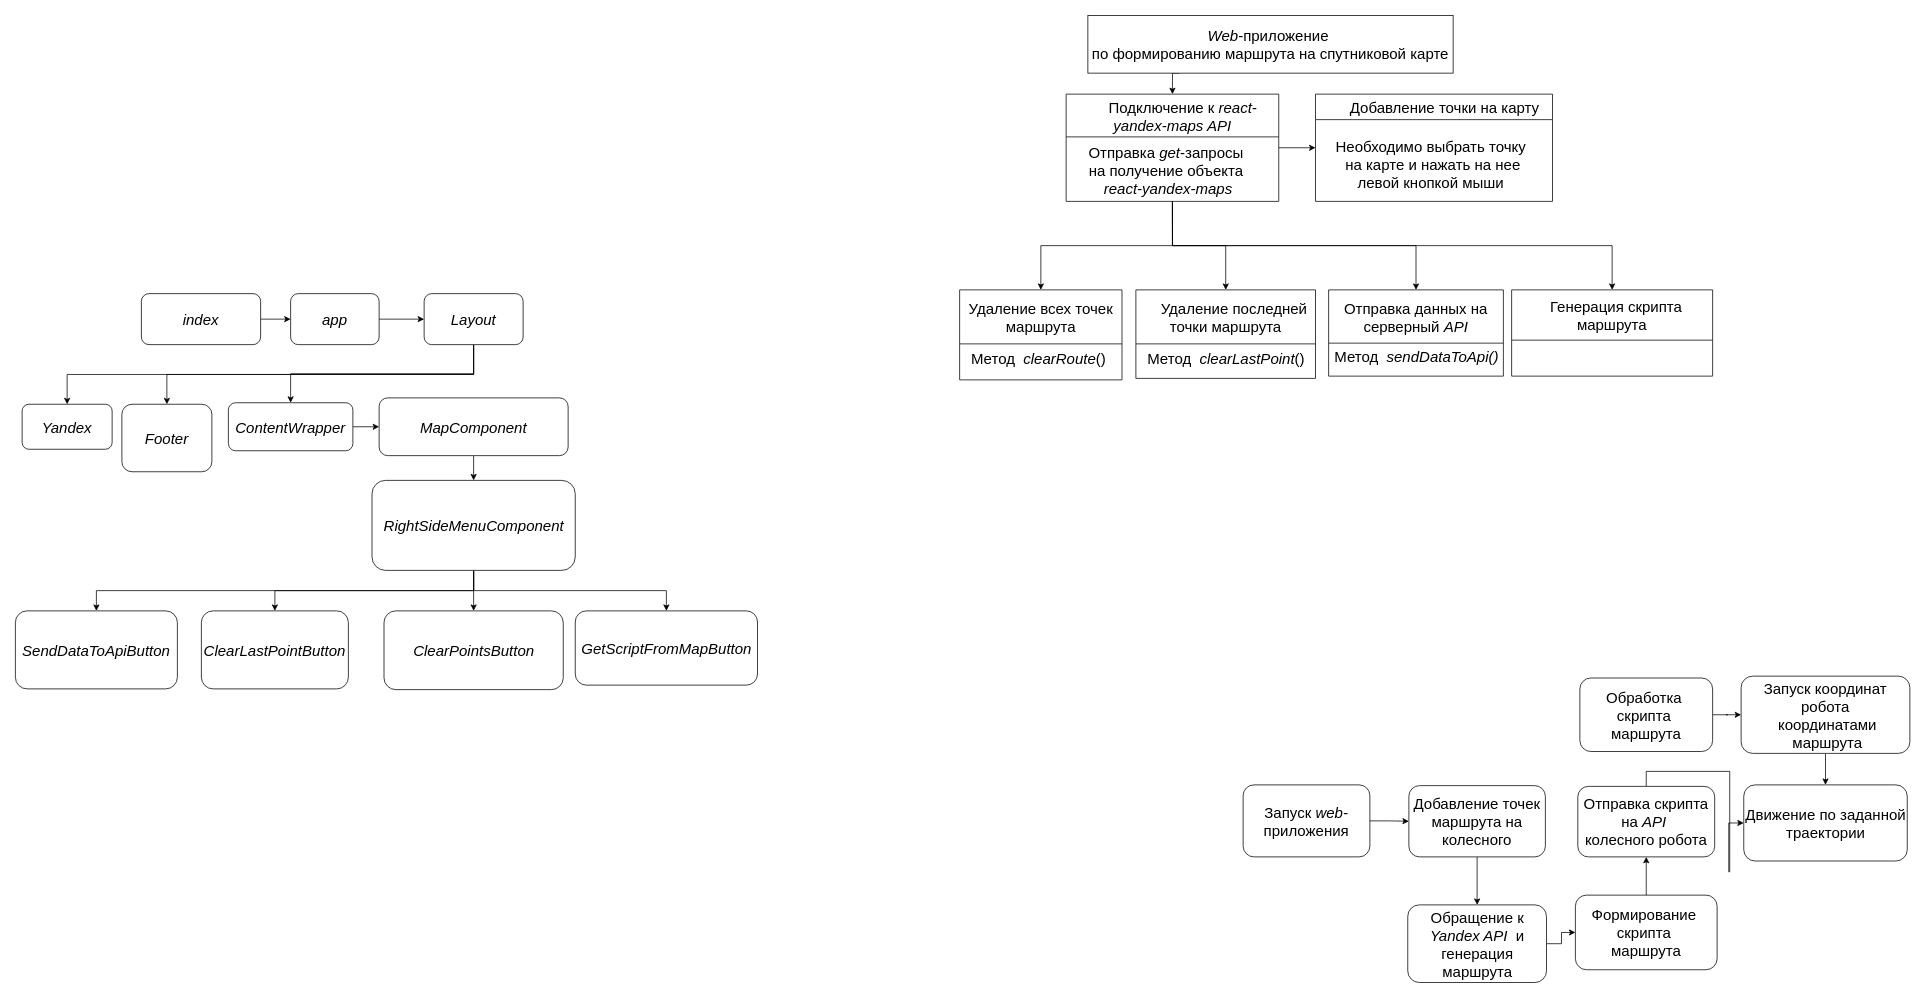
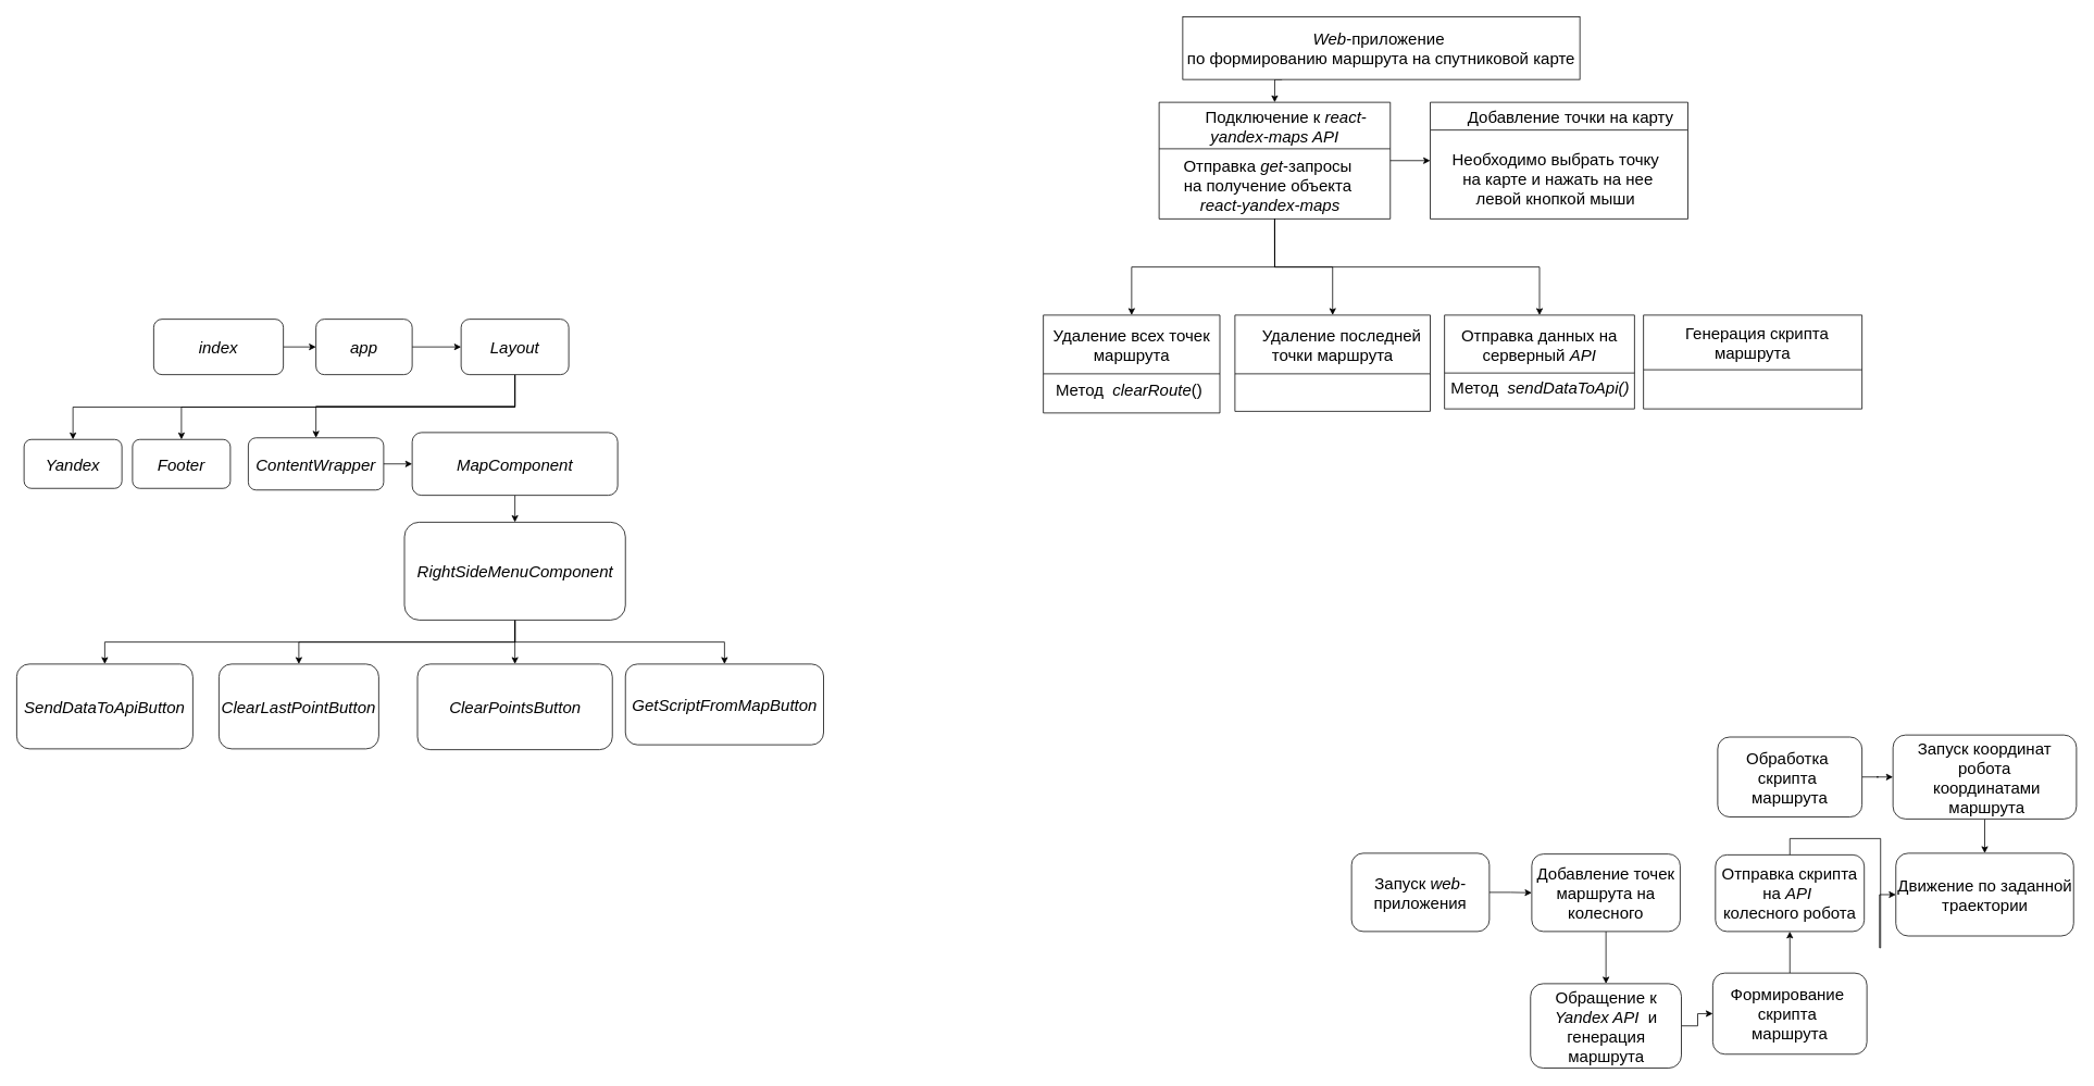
  <mxCell id="0" />
  <mxCell id="1" parent="0" />
  <mxCell id="2" style="edgeStyle=orthogonalEdgeStyle;rounded=0;orthogonalLoop=1;jettySize=auto;html=1;exitX=1;exitY=0.5;exitDx=0;exitDy=0;entryX=0;entryY=0.5;entryDx=0;entryDy=0;" edge="1" parent="1" source="3" target="5"><mxGeometry relative="1" as="geometry" /></mxCell>
  <mxCell id="3" value="index" style="rounded=1;whiteSpace=wrap;html=1;fontStyle=2;fontSize=20;" parent="1" vertex="1"><mxGeometry x="188" y="391" width="159" height="68" as="geometry" /></mxCell>
  <mxCell id="4" style="edgeStyle=orthogonalEdgeStyle;rounded=0;orthogonalLoop=1;jettySize=auto;html=1;exitX=1;exitY=0.5;exitDx=0;exitDy=0;" edge="1" parent="1" source="5" target="9"><mxGeometry relative="1" as="geometry" /></mxCell>
  <mxCell id="5" value="app" style="rounded=1;whiteSpace=wrap;html=1;fontStyle=2;fontSize=20;" parent="1" vertex="1"><mxGeometry x="387" y="391" width="118" height="68" as="geometry" /></mxCell>
  <mxCell id="6" style="edgeStyle=orthogonalEdgeStyle;rounded=0;orthogonalLoop=1;jettySize=auto;html=1;exitX=0.5;exitY=1;exitDx=0;exitDy=0;entryX=0.5;entryY=0;entryDx=0;entryDy=0;" edge="1" parent="1" source="9" target="10"><mxGeometry relative="1" as="geometry"><mxPoint x="631.353" y="492.941" as="targetPoint" /></mxGeometry></mxCell>
  <mxCell id="7" style="edgeStyle=orthogonalEdgeStyle;rounded=0;orthogonalLoop=1;jettySize=auto;html=1;exitX=0.5;exitY=1;exitDx=0;exitDy=0;entryX=0.5;entryY=0;entryDx=0;entryDy=0;" edge="1" parent="1" source="9" target="12"><mxGeometry relative="1" as="geometry" /></mxCell>
  <mxCell id="8" style="edgeStyle=orthogonalEdgeStyle;rounded=0;orthogonalLoop=1;jettySize=auto;html=1;exitX=0.5;exitY=1;exitDx=0;exitDy=0;" edge="1" parent="1" source="9" target="11"><mxGeometry relative="1" as="geometry" /></mxCell>
  <mxCell id="9" value="Layout" style="rounded=1;whiteSpace=wrap;html=1;fontStyle=2;fontSize=20;" parent="1" vertex="1"><mxGeometry x="565" y="391" width="132" height="68" as="geometry" /></mxCell>
  <mxCell id="10" value="Yandex" style="rounded=1;whiteSpace=wrap;html=1;fontStyle=2;fontSize=20;" parent="1" vertex="1"><mxGeometry x="29" y="538.5" width="120" height="60" as="geometry" /></mxCell>
  <mxCell id="11" value="ContentWrapper" style="rounded=1;whiteSpace=wrap;html=1;fontStyle=2;fontSize=20;" parent="1" vertex="1"><mxGeometry x="304" y="536.5" width="166" height="64" as="geometry" /></mxCell>
- <mxCell id="12" value="Footer" style="rounded=1;whiteSpace=wrap;html=1;fontStyle=2;fontSize=20;" parent="1" vertex="1"><mxGeometry x="162" y="538.5" width="120" height="90" as="geometry" /></mxCell>
+ <mxCell id="12" value="Footer" style="rounded=1;whiteSpace=wrap;html=1;fontStyle=2;fontSize=20;" parent="1" vertex="1"><mxGeometry x="162" y="538.5" width="120" height="60" as="geometry" /></mxCell>
  <mxCell id="13" style="edgeStyle=orthogonalEdgeStyle;rounded=0;orthogonalLoop=1;jettySize=auto;html=1;exitX=0.5;exitY=1;exitDx=0;exitDy=0;entryX=0.5;entryY=0;entryDx=0;entryDy=0;" edge="1" parent="1" source="14" target="19"><mxGeometry relative="1" as="geometry" /></mxCell>
  <mxCell id="14" value="MapComponent" style="rounded=1;whiteSpace=wrap;html=1;fontStyle=2;fontSize=20;" parent="1" vertex="1"><mxGeometry x="505" y="530" width="252" height="77" as="geometry" /></mxCell>
  <mxCell id="15" style="edgeStyle=orthogonalEdgeStyle;rounded=0;orthogonalLoop=1;jettySize=auto;html=1;exitX=0.5;exitY=1;exitDx=0;exitDy=0;" edge="1" parent="1" source="19" target="23"><mxGeometry relative="1" as="geometry" /></mxCell>
  <mxCell id="16" style="edgeStyle=orthogonalEdgeStyle;rounded=0;orthogonalLoop=1;jettySize=auto;html=1;exitX=0.5;exitY=1;exitDx=0;exitDy=0;" edge="1" parent="1" source="19" target="20"><mxGeometry relative="1" as="geometry" /></mxCell>
  <mxCell id="17" style="edgeStyle=orthogonalEdgeStyle;rounded=0;orthogonalLoop=1;jettySize=auto;html=1;exitX=0.5;exitY=1;exitDx=0;exitDy=0;" edge="1" parent="1" source="19" target="21"><mxGeometry relative="1" as="geometry" /></mxCell>
  <mxCell id="18" style="edgeStyle=orthogonalEdgeStyle;rounded=0;orthogonalLoop=1;jettySize=auto;html=1;exitX=0.5;exitY=1;exitDx=0;exitDy=0;" edge="1" parent="1" source="19" target="22"><mxGeometry relative="1" as="geometry" /></mxCell>
  <mxCell id="19" value="RightSideMenuComponent" style="rounded=1;whiteSpace=wrap;html=1;fontStyle=2;fontSize=20;" parent="1" vertex="1"><mxGeometry x="495.5" y="640" width="271" height="120" as="geometry" /></mxCell>
  <mxCell id="20" value="ClearLastPointButton" style="rounded=1;whiteSpace=wrap;html=1;fontStyle=2;fontSize=20;" parent="1" vertex="1"><mxGeometry x="268" y="814" width="196" height="104" as="geometry" /></mxCell>
  <mxCell id="21" value="ClearPointsButton" style="rounded=1;whiteSpace=wrap;html=1;fontStyle=2;fontSize=20;" parent="1" vertex="1"><mxGeometry x="511.5" y="814" width="239" height="105" as="geometry" /></mxCell>
  <mxCell id="22" value="GetScriptFromMapButton" style="rounded=1;whiteSpace=wrap;html=1;fontStyle=2;fontSize=20;" parent="1" vertex="1"><mxGeometry x="766.5" y="814" width="243" height="99" as="geometry" /></mxCell>
  <mxCell id="23" value="SendDataToApiButton" style="rounded=1;whiteSpace=wrap;html=1;fontStyle=2;fontSize=20;" parent="1" vertex="1"><mxGeometry x="20" y="814" width="216" height="104" as="geometry" /></mxCell>
  <mxCell id="24" value="" style="endArrow=classic;html=1;rounded=0;exitX=1;exitY=0.5;exitDx=0;exitDy=0;entryX=0;entryY=0.5;entryDx=0;entryDy=0;fontStyle=2;fontSize=20;" parent="1" source="11" target="14" edge="1"><mxGeometry width="50" height="50" relative="1" as="geometry"><mxPoint x="683" y="651" as="sourcePoint" /><mxPoint x="733" y="601" as="targetPoint" /></mxGeometry></mxCell>
  <mxCell id="25" style="edgeStyle=orthogonalEdgeStyle;rounded=0;orthogonalLoop=1;jettySize=auto;html=1;exitX=0.25;exitY=1;exitDx=0;exitDy=0;entryX=0.5;entryY=0;entryDx=0;entryDy=0;" edge="1" parent="1" source="26" target="32"><mxGeometry relative="1" as="geometry" /></mxCell>
  <mxCell id="26" value="&lt;i style=&quot;font-size: 20px;&quot;&gt;Web&lt;/i&gt;-приложение&amp;nbsp;&lt;br style=&quot;font-size: 20px;&quot;&gt;по формированию маршрута на спутниковой карте" style="rounded=0;whiteSpace=wrap;html=1;fontSize=20;" parent="1" vertex="1"><mxGeometry x="1450" y="20" width="487" height="77" as="geometry" /></mxCell>
  <mxCell id="27" style="edgeStyle=orthogonalEdgeStyle;rounded=0;orthogonalLoop=1;jettySize=auto;html=1;exitX=0.5;exitY=1;exitDx=0;exitDy=0;fontSize=20;" parent="1" source="32" target="34" edge="1"><mxGeometry relative="1" as="geometry" /></mxCell>
  <mxCell id="28" style="edgeStyle=orthogonalEdgeStyle;rounded=0;orthogonalLoop=1;jettySize=auto;html=1;exitX=0.5;exitY=1;exitDx=0;exitDy=0;fontSize=20;" parent="1" source="32" target="36" edge="1"><mxGeometry relative="1" as="geometry" /></mxCell>
  <mxCell id="29" style="edgeStyle=orthogonalEdgeStyle;rounded=0;orthogonalLoop=1;jettySize=auto;html=1;exitX=0.5;exitY=1;exitDx=0;exitDy=0;fontSize=20;" parent="1" source="32" target="38" edge="1"><mxGeometry relative="1" as="geometry" /></mxCell>
- <mxCell id="30" style="edgeStyle=orthogonalEdgeStyle;rounded=0;orthogonalLoop=1;jettySize=auto;html=1;exitX=0.5;exitY=1;exitDx=0;exitDy=0;entryX=0.5;entryY=0;entryDx=0;entryDy=0;fontSize=20;" parent="1" source="32" target="40" edge="1"><mxGeometry relative="1" as="geometry" /></mxCell>
  <mxCell id="31" style="edgeStyle=orthogonalEdgeStyle;rounded=0;orthogonalLoop=1;jettySize=auto;html=1;exitX=1;exitY=0.5;exitDx=0;exitDy=0;entryX=0;entryY=0.5;entryDx=0;entryDy=0;" edge="1" parent="1" source="32" target="41"><mxGeometry relative="1" as="geometry" /></mxCell>
  <mxCell id="32" value="&lt;span style=&quot;font-weight: normal; font-size: 20px;&quot;&gt;&amp;nbsp; &amp;nbsp; &amp;nbsp;Подключение к &lt;i style=&quot;font-size: 20px;&quot;&gt;react-yandex-maps API&lt;/i&gt;&lt;/span&gt;" style="swimlane;whiteSpace=wrap;html=1;startSize=57;fontSize=20;" parent="1" vertex="1"><mxGeometry x="1421" y="125" width="283.5" height="143" as="geometry"><mxRectangle x="264" y="97" width="248" height="33" as="alternateBounds" /></mxGeometry></mxCell>
  <mxCell id="33" value="Отправка &lt;i style=&quot;font-size: 20px;&quot;&gt;get&lt;/i&gt;-запросы &lt;br style=&quot;font-size: 20px;&quot;&gt;на получение объекта&lt;br style=&quot;font-size: 20px;&quot;&gt;&amp;nbsp;&lt;i style=&quot;font-size: 20px;&quot;&gt;react-yandex-maps&lt;/i&gt;" style="text;html=1;align=center;verticalAlign=middle;resizable=0;points=[];autosize=1;strokeColor=none;fillColor=none;fontSize=20;" parent="32" vertex="1"><mxGeometry x="20.75" y="58.5" width="225" height="84" as="geometry" /></mxCell>
  <mxCell id="34" value="&lt;span style=&quot;font-weight: normal; font-size: 20px;&quot;&gt;Удаление всех точек маршрута&lt;/span&gt;" style="swimlane;whiteSpace=wrap;html=1;startSize=72;fontSize=20;" parent="1" vertex="1"><mxGeometry x="1279" y="386" width="216.5" height="120" as="geometry" /></mxCell>
  <mxCell id="35" value="Метод&amp;nbsp; &lt;i style=&quot;font-size: 20px;&quot;&gt;clearRoute&lt;/i&gt;()" style="text;html=1;align=center;verticalAlign=middle;resizable=0;points=[];autosize=1;strokeColor=none;fillColor=none;fontSize=20;" parent="34" vertex="1"><mxGeometry x="6" y="73" width="198" height="36" as="geometry" /></mxCell>
  <mxCell id="36" value="&lt;span style=&quot;font-weight: normal; font-size: 20px;&quot;&gt;&amp;nbsp; &amp;nbsp; Удаление последней точки маршрута&lt;/span&gt;" style="swimlane;whiteSpace=wrap;html=1;startSize=72;fontSize=20;" parent="1" vertex="1"><mxGeometry x="1514" y="386" width="239.5" height="118" as="geometry" /></mxCell>
- <mxCell id="37" value="Метод&amp;nbsp; &lt;i style=&quot;font-size: 20px;&quot;&gt;clearLastPoint&lt;/i&gt;()" style="text;html=1;align=center;verticalAlign=middle;resizable=0;points=[];autosize=1;strokeColor=none;fillColor=none;fontSize=20;" parent="36" vertex="1"><mxGeometry x="5.75" y="73" width="228" height="36" as="geometry" /></mxCell>
  <mxCell id="38" value="&lt;span style=&quot;font-weight: 400; font-size: 20px;&quot;&gt;Отправка данных на серверный &lt;i style=&quot;font-size: 20px;&quot;&gt;API&lt;/i&gt;&lt;/span&gt;" style="swimlane;whiteSpace=wrap;html=1;startSize=71;fontSize=20;" parent="1" vertex="1"><mxGeometry x="1771" y="386" width="233" height="115" as="geometry" /></mxCell>
  <mxCell id="39" value="Метод&amp;nbsp; &lt;i style=&quot;font-size: 20px;&quot;&gt;sendDataToApi()&lt;/i&gt;" style="text;html=1;align=center;verticalAlign=middle;resizable=0;points=[];autosize=1;strokeColor=none;fillColor=none;fontSize=20;" parent="38" vertex="1"><mxGeometry x="-2" y="70" width="237" height="36" as="geometry" /></mxCell>
  <mxCell id="40" value="&lt;span style=&quot;font-weight: 400; font-size: 20px;&quot;&gt;&amp;nbsp; Генерация скрипта маршрута&lt;/span&gt;" style="swimlane;whiteSpace=wrap;html=1;startSize=67;fontSize=20;" parent="1" vertex="1"><mxGeometry x="2015" y="386" width="268" height="115" as="geometry" /></mxCell>
  <mxCell id="41" value="&lt;span style=&quot;font-weight: normal; font-size: 20px;&quot;&gt;&amp;nbsp; &amp;nbsp; &amp;nbsp;Добавление точки на карту&lt;/span&gt;" style="swimlane;whiteSpace=wrap;html=1;startSize=34;fontSize=20;" parent="1" vertex="1"><mxGeometry x="1753.5" y="125" width="316" height="143" as="geometry"><mxRectangle x="529" y="113" width="203" height="34" as="alternateBounds" /></mxGeometry></mxCell>
  <mxCell id="42" value="Необходимо выбрать точку&lt;br style=&quot;font-size: 20px;&quot;&gt;&amp;nbsp;на карте и нажать на нее &lt;br style=&quot;font-size: 20px;&quot;&gt;левой кнопкой мыши" style="text;html=1;align=center;verticalAlign=middle;resizable=0;points=[];autosize=1;strokeColor=none;fillColor=none;fontSize=20;" parent="41" vertex="1"><mxGeometry x="17" y="50.5" width="272" height="84" as="geometry" /></mxCell>
  <mxCell id="43" style="edgeStyle=orthogonalEdgeStyle;rounded=0;orthogonalLoop=1;jettySize=auto;html=1;exitX=0.5;exitY=0;exitDx=0;exitDy=0;entryX=0.5;entryY=1;entryDx=0;entryDy=0;" edge="1" parent="1" source="44" target="46"><mxGeometry relative="1" as="geometry" /></mxCell>
  <mxCell id="44" value="Формирование&amp;nbsp;&lt;br style=&quot;font-size: 20px;&quot;&gt;скрипта&amp;nbsp;&lt;br style=&quot;font-size: 20px;&quot;&gt;маршрута" style="rounded=1;whiteSpace=wrap;html=1;fontSize=20;" parent="1" vertex="1"><mxGeometry x="2100" y="1193" width="189" height="99.5" as="geometry" /></mxCell>
  <mxCell id="45" style="edgeStyle=orthogonalEdgeStyle;rounded=0;orthogonalLoop=1;jettySize=auto;html=1;exitX=0.5;exitY=0;exitDx=0;exitDy=0;" edge="1" parent="1" source="46" target="51"><mxGeometry relative="1" as="geometry" /></mxCell>
  <mxCell id="46" value="Отправка скрипта &lt;br style=&quot;font-size: 20px;&quot;&gt;на &lt;i style=&quot;font-size: 20px;&quot;&gt;API&amp;nbsp;&lt;/i&gt;&lt;br style=&quot;font-size: 20px;&quot;&gt;колесного робота" style="rounded=1;whiteSpace=wrap;html=1;fontSize=20;" parent="1" vertex="1"><mxGeometry x="2103.25" y="1048" width="182.5" height="94" as="geometry" /></mxCell>
  <mxCell id="47" style="edgeStyle=orthogonalEdgeStyle;rounded=0;orthogonalLoop=1;jettySize=auto;html=1;exitX=1;exitY=0.5;exitDx=0;exitDy=0;" edge="1" parent="1" source="48" target="50"><mxGeometry relative="1" as="geometry" /></mxCell>
  <mxCell id="48" value="Обработка&amp;nbsp;&lt;br style=&quot;font-size: 20px;&quot;&gt;скрипта&amp;nbsp;&lt;br style=&quot;font-size: 20px;&quot;&gt;маршрута" style="rounded=1;whiteSpace=wrap;html=1;fontSize=20;" parent="1" vertex="1"><mxGeometry x="2106" y="903.5" width="177" height="98" as="geometry" /></mxCell>
  <mxCell id="49" style="edgeStyle=orthogonalEdgeStyle;rounded=0;orthogonalLoop=1;jettySize=auto;html=1;exitX=0.5;exitY=1;exitDx=0;exitDy=0;entryX=0.5;entryY=0;entryDx=0;entryDy=0;" edge="1" parent="1" source="50" target="51"><mxGeometry relative="1" as="geometry" /></mxCell>
  <mxCell id="50" value="Запуск координат&lt;br&gt;&amp;nbsp;робота&amp;nbsp;&lt;br style=&quot;font-size: 20px;&quot;&gt;&amp;nbsp;координатами&lt;br&gt;&amp;nbsp;маршрута" style="rounded=1;whiteSpace=wrap;html=1;fontSize=20;" parent="1" vertex="1"><mxGeometry x="2321" y="901" width="225" height="103" as="geometry" /></mxCell>
  <mxCell id="51" value="Движение по заданной траектории" style="rounded=1;whiteSpace=wrap;html=1;fontSize=20;" parent="1" vertex="1"><mxGeometry x="2324.5" y="1046" width="218" height="101.5" as="geometry" /></mxCell>
  <mxCell id="52" style="edgeStyle=orthogonalEdgeStyle;rounded=0;orthogonalLoop=1;jettySize=auto;html=1;exitX=1;exitY=0.5;exitDx=0;exitDy=0;entryX=0;entryY=0.5;entryDx=0;entryDy=0;" edge="1" parent="1" source="53" target="55"><mxGeometry relative="1" as="geometry" /></mxCell>
  <mxCell id="53" value="Запуск &lt;i style=&quot;font-size: 20px;&quot;&gt;web-&lt;/i&gt;приложения" style="rounded=1;whiteSpace=wrap;html=1;fontSize=20;" parent="1" vertex="1"><mxGeometry x="1657" y="1046" width="169" height="96" as="geometry" /></mxCell>
  <mxCell id="54" style="edgeStyle=orthogonalEdgeStyle;rounded=0;orthogonalLoop=1;jettySize=auto;html=1;exitX=0.5;exitY=1;exitDx=0;exitDy=0;entryX=0.5;entryY=0;entryDx=0;entryDy=0;" edge="1" parent="1" source="55" target="57"><mxGeometry relative="1" as="geometry" /></mxCell>
  <mxCell id="55" value="Добавление точек маршрута на колесного" style="rounded=1;whiteSpace=wrap;html=1;fontSize=20;" parent="1" vertex="1"><mxGeometry x="1878" y="1047" width="182" height="95" as="geometry" /></mxCell>
  <mxCell id="56" style="edgeStyle=orthogonalEdgeStyle;rounded=0;orthogonalLoop=1;jettySize=auto;html=1;exitX=1;exitY=0.5;exitDx=0;exitDy=0;entryX=0;entryY=0.5;entryDx=0;entryDy=0;" edge="1" parent="1" source="57" target="44"><mxGeometry relative="1" as="geometry" /></mxCell>
  <mxCell id="57" value="Обращение к &lt;i style=&quot;font-size: 20px;&quot;&gt;Yandex API&amp;nbsp;&lt;/i&gt;&amp;nbsp;и генерация маршрута" style="rounded=1;whiteSpace=wrap;html=1;fontSize=20;" parent="1" vertex="1"><mxGeometry x="1876.5" y="1206" width="185" height="103.5" as="geometry" /></mxCell>
